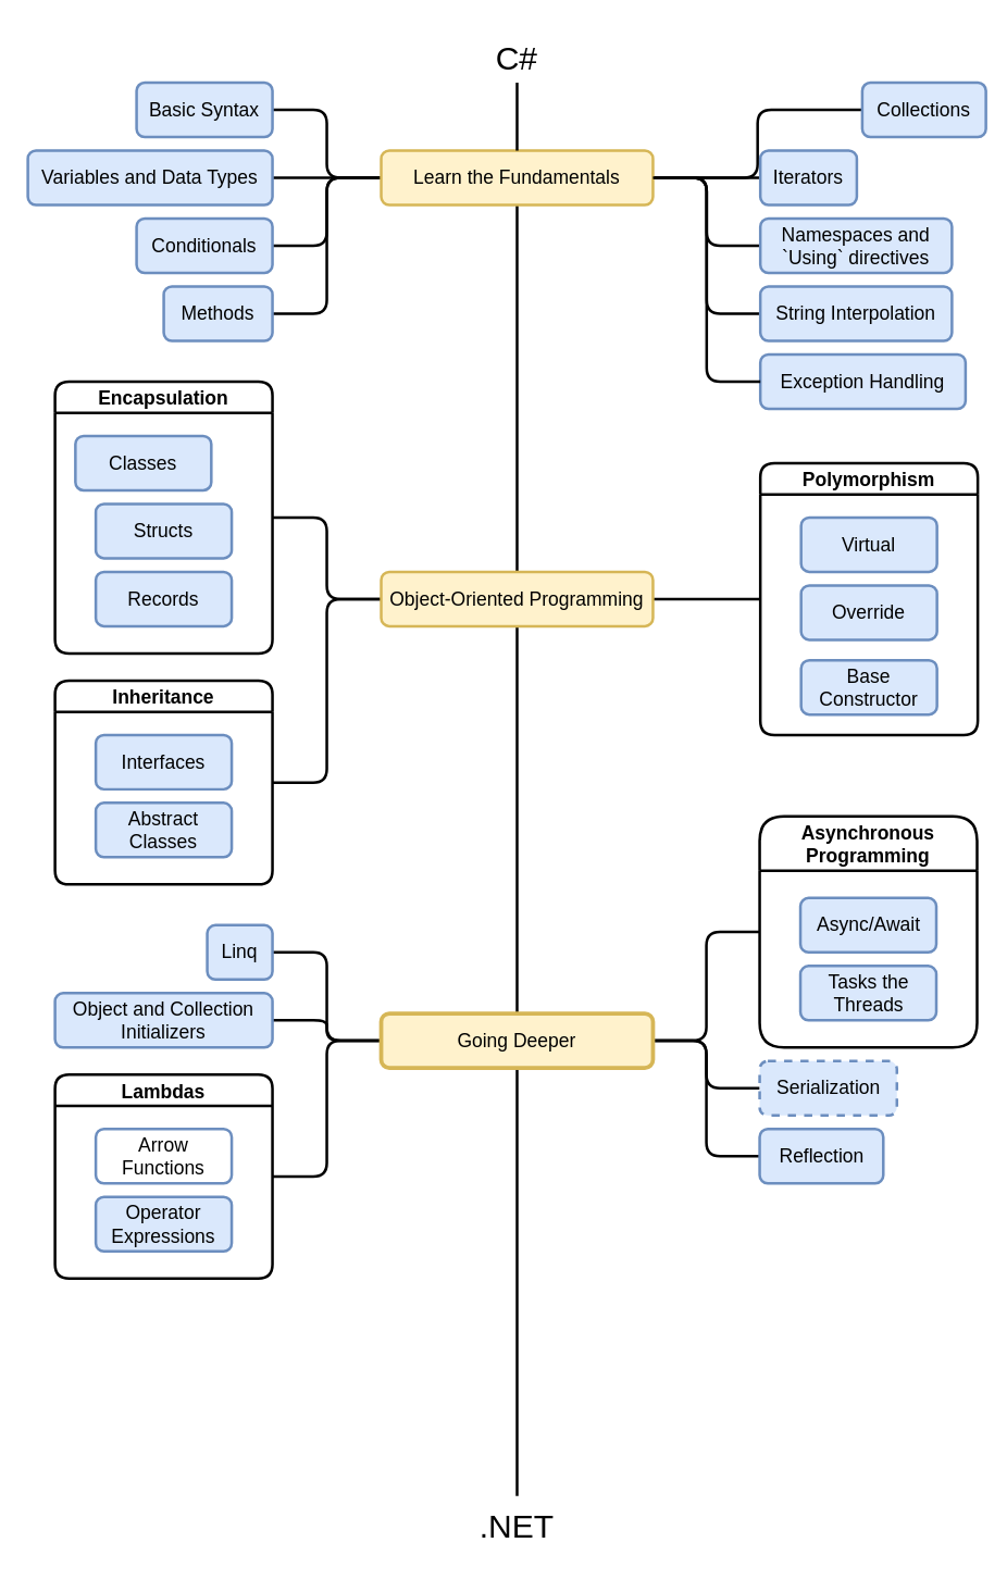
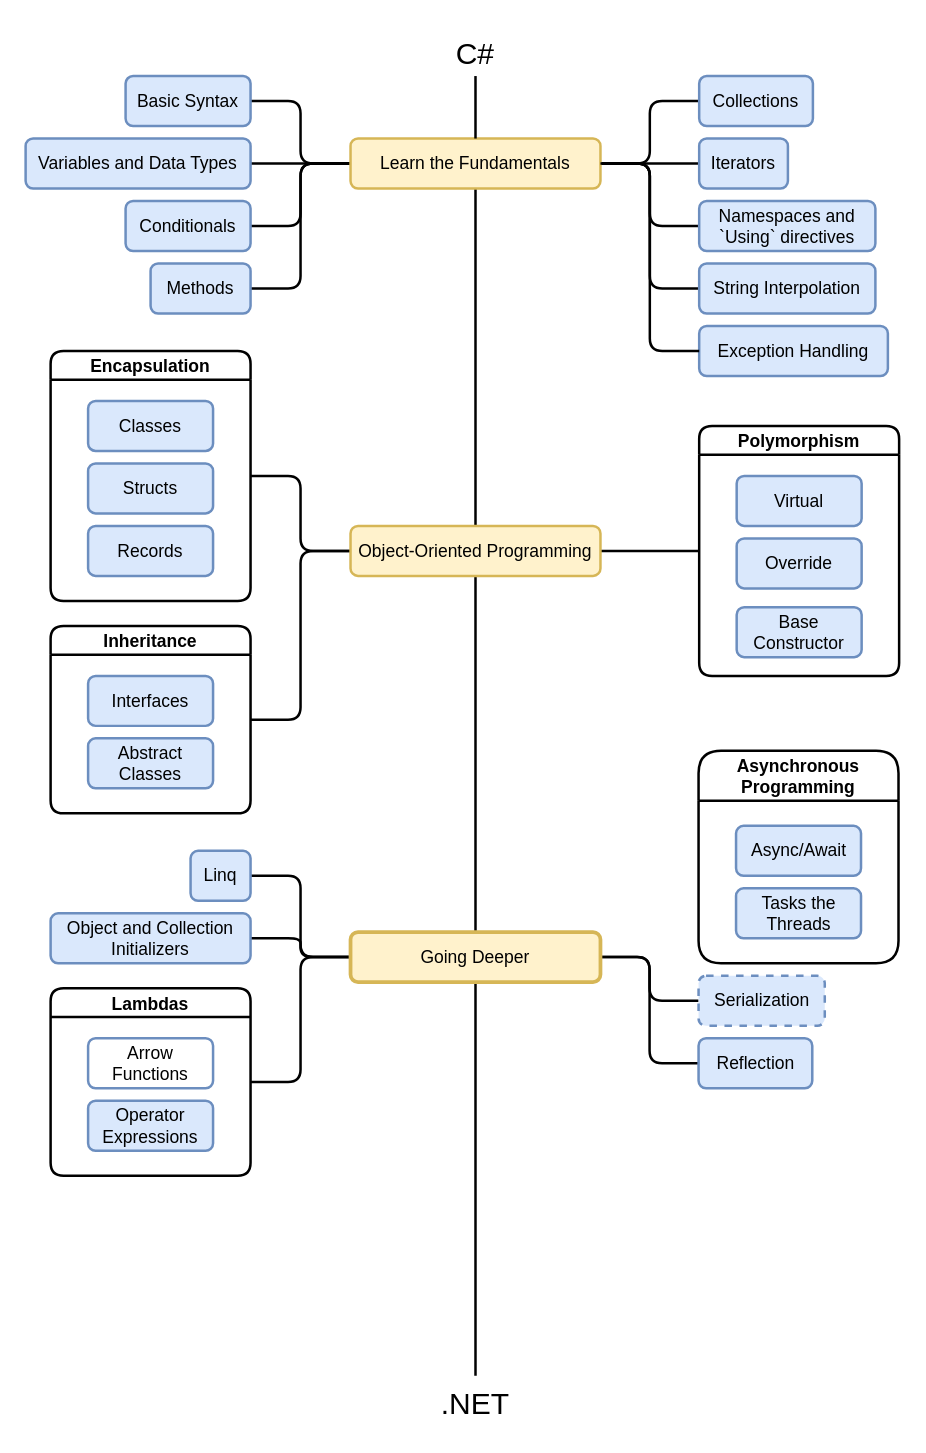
  <mxCell id="0" />
  <mxCell id="1" parent="0" />
  <mxCell id="2" style="edgeStyle=orthogonalEdgeStyle;rounded=1;orthogonalLoop=1;jettySize=auto;html=1;exitX=0;exitY=0.5;exitDx=0;exitDy=0;entryX=1;entryY=0.5;entryDx=0;entryDy=0;fontSize=14;endArrow=none;endFill=0;strokeWidth=2;" parent="1" source="11" target="14" edge="1"><mxGeometry relative="1" as="geometry"><mxPoint x="271" y="130" as="sourcePoint" /></mxGeometry></mxCell>
  <mxCell id="3" style="edgeStyle=orthogonalEdgeStyle;rounded=1;orthogonalLoop=1;jettySize=auto;html=1;exitX=0;exitY=0.5;exitDx=0;exitDy=0;entryX=1;entryY=0.5;entryDx=0;entryDy=0;fontSize=14;endArrow=none;endFill=0;strokeWidth=2;" parent="1" source="11" target="15" edge="1"><mxGeometry relative="1" as="geometry"><mxPoint x="271" y="130" as="sourcePoint" /></mxGeometry></mxCell>
  <mxCell id="4" style="edgeStyle=orthogonalEdgeStyle;rounded=1;orthogonalLoop=1;jettySize=auto;html=1;exitX=0;exitY=0.5;exitDx=0;exitDy=0;entryX=1;entryY=0.5;entryDx=0;entryDy=0;fontSize=14;endArrow=none;endFill=0;strokeWidth=2;" parent="1" source="11" target="16" edge="1"><mxGeometry relative="1" as="geometry"><mxPoint x="271" y="130" as="sourcePoint" /></mxGeometry></mxCell>
  <mxCell id="5" style="edgeStyle=orthogonalEdgeStyle;rounded=1;orthogonalLoop=1;jettySize=auto;html=1;exitX=0;exitY=0.5;exitDx=0;exitDy=0;entryX=1;entryY=0.5;entryDx=0;entryDy=0;fontSize=14;endArrow=none;endFill=0;strokeWidth=2;" parent="1" source="11" target="17" edge="1"><mxGeometry relative="1" as="geometry"><mxPoint x="271" y="130" as="sourcePoint" /></mxGeometry></mxCell>
  <mxCell id="6" style="edgeStyle=orthogonalEdgeStyle;rounded=1;orthogonalLoop=1;jettySize=auto;html=1;exitX=1;exitY=0.5;exitDx=0;exitDy=0;entryX=0;entryY=0.5;entryDx=0;entryDy=0;fontSize=14;endArrow=none;endFill=0;strokeWidth=2;" parent="1" source="11" target="19" edge="1"><mxGeometry relative="1" as="geometry" /></mxCell>
  <mxCell id="7" style="edgeStyle=orthogonalEdgeStyle;rounded=1;orthogonalLoop=1;jettySize=auto;html=1;exitX=1;exitY=0.5;exitDx=0;exitDy=0;fontSize=14;endArrow=none;endFill=0;strokeWidth=2;" parent="1" source="11" target="20" edge="1"><mxGeometry relative="1" as="geometry" /></mxCell>
  <mxCell id="8" style="edgeStyle=orthogonalEdgeStyle;rounded=1;orthogonalLoop=1;jettySize=auto;html=1;exitX=1;exitY=0.5;exitDx=0;exitDy=0;entryX=0;entryY=0.5;entryDx=0;entryDy=0;fontSize=14;endArrow=none;endFill=0;strokeWidth=2;" parent="1" source="11" target="18" edge="1"><mxGeometry relative="1" as="geometry" /></mxCell>
  <mxCell id="9" style="edgeStyle=orthogonalEdgeStyle;rounded=1;orthogonalLoop=1;jettySize=auto;html=1;exitX=1;exitY=0.5;exitDx=0;exitDy=0;entryX=0;entryY=0.5;entryDx=0;entryDy=0;fontSize=14;endArrow=none;endFill=0;strokeWidth=2;" parent="1" source="11" target="21" edge="1"><mxGeometry relative="1" as="geometry" /></mxCell>
  <mxCell id="10" style="edgeStyle=orthogonalEdgeStyle;rounded=1;orthogonalLoop=1;jettySize=auto;html=1;exitX=0.5;exitY=1;exitDx=0;exitDy=0;fontSize=14;endArrow=none;endFill=0;strokeWidth=2;" parent="1" source="11" target="28" edge="1"><mxGeometry relative="1" as="geometry" /></mxCell>
  <mxCell id="11" value="&lt;font style=&quot;font-size: 14px;&quot;&gt;Learn the Fundamentals&lt;/font&gt;" style="rounded=1;whiteSpace=wrap;html=1;fillColor=#fff2cc;strokeColor=#d6b656;strokeWidth=2;fontSize=14;" parent="1" vertex="1"><mxGeometry x="280" y="110" width="200" height="40" as="geometry" /></mxCell>
  <mxCell id="12" style="edgeStyle=orthogonalEdgeStyle;rounded=1;orthogonalLoop=1;jettySize=auto;html=1;exitX=0.5;exitY=1;exitDx=0;exitDy=0;entryX=0.5;entryY=0;entryDx=0;entryDy=0;fontSize=14;endArrow=none;endFill=0;strokeWidth=2;" parent="1" source="13" target="11" edge="1"><mxGeometry relative="1" as="geometry" /></mxCell>
  <mxCell id="13" value="&lt;div style=&quot;font-size: 24px;&quot;&gt;&lt;font style=&quot;font-size: 24px;&quot;&gt;C#&lt;/font&gt;&lt;/div&gt;" style="text;html=1;strokeColor=none;fillColor=none;align=center;verticalAlign=bottom;whiteSpace=wrap;rounded=0;fontSize=24;" parent="1" vertex="1"><mxGeometry x="350" y="20" width="60" height="40" as="geometry" /></mxCell>
  <mxCell id="14" value="&lt;div style=&quot;font-size: 14px;&quot;&gt;Basic Syntax&lt;/div&gt;" style="rounded=1;whiteSpace=wrap;html=1;fillColor=#dae8fc;strokeColor=#6c8ebf;strokeWidth=2;fontSize=14;" parent="1" vertex="1"><mxGeometry x="100" y="60" width="100" height="40" as="geometry" /></mxCell>
  <mxCell id="15" value="Variables and Data Types" style="rounded=1;whiteSpace=wrap;html=1;fillColor=#dae8fc;strokeColor=#6c8ebf;strokeWidth=2;fontSize=14;" parent="1" vertex="1"><mxGeometry x="20" y="110" width="180" height="40" as="geometry" /></mxCell>
  <mxCell id="16" value="&lt;div style=&quot;font-size: 14px;&quot;&gt;Conditionals&lt;/div&gt;" style="rounded=1;whiteSpace=wrap;html=1;fillColor=#dae8fc;strokeColor=#6c8ebf;strokeWidth=2;fontSize=14;" parent="1" vertex="1"><mxGeometry x="100" y="160" width="100" height="40" as="geometry" /></mxCell>
  <mxCell id="17" value="Methods" style="rounded=1;whiteSpace=wrap;html=1;fillColor=#dae8fc;strokeColor=#6c8ebf;strokeWidth=2;fontSize=14;" parent="1" vertex="1"><mxGeometry x="120" y="210" width="80" height="40" as="geometry" /></mxCell>
  <mxCell id="18" value="Namespaces and `Using` directives" style="rounded=1;whiteSpace=wrap;html=1;fillColor=#dae8fc;strokeColor=#6c8ebf;strokeWidth=2;fontSize=14;" parent="1" vertex="1"><mxGeometry x="559" y="160" width="141" height="40" as="geometry" /></mxCell>
- <mxCell id="19" value="&lt;div style=&quot;font-size: 14px;&quot;&gt;Collections&lt;/div&gt;" style="rounded=1;whiteSpace=wrap;html=1;fillColor=#dae8fc;strokeColor=#6c8ebf;strokeWidth=2;fontSize=14;" parent="1" vertex="1"><mxGeometry x="634" y="60" width="91" height="40" as="geometry" /></mxCell>
+ <mxCell id="19" value="&lt;div style=&quot;font-size: 14px;&quot;&gt;Collections&lt;/div&gt;" style="rounded=1;whiteSpace=wrap;html=1;fillColor=#dae8fc;strokeColor=#6c8ebf;strokeWidth=2;fontSize=14;" parent="1" vertex="1"><mxGeometry x="559" y="60" width="91" height="40" as="geometry" /></mxCell>
  <mxCell id="20" value="&lt;div style=&quot;font-size: 14px;&quot;&gt;Iterators&lt;/div&gt;" style="rounded=1;whiteSpace=wrap;html=1;fillColor=#dae8fc;strokeColor=#6c8ebf;strokeWidth=2;fontSize=14;" parent="1" vertex="1"><mxGeometry x="559" y="110" width="71" height="40" as="geometry" /></mxCell>
  <mxCell id="21" value="&lt;div style=&quot;font-size: 14px;&quot;&gt;String Interpolation&lt;br style=&quot;font-size: 14px;&quot;&gt;&lt;/div&gt;" style="rounded=1;whiteSpace=wrap;html=1;fillColor=#dae8fc;strokeColor=#6c8ebf;strokeWidth=2;fontSize=14;" parent="1" vertex="1"><mxGeometry x="559" y="210" width="141" height="40" as="geometry" /></mxCell>
  <mxCell id="22" value="&lt;div style=&quot;font-size: 14px;&quot;&gt;Exception Handling&lt;br style=&quot;font-size: 14px;&quot;&gt;&lt;/div&gt;" style="rounded=1;whiteSpace=wrap;html=1;fillColor=#dae8fc;strokeColor=#6c8ebf;strokeWidth=2;fontSize=14;" parent="1" vertex="1"><mxGeometry x="559" y="260" width="151" height="40" as="geometry" /></mxCell>
  <mxCell id="23" style="edgeStyle=orthogonalEdgeStyle;rounded=1;orthogonalLoop=1;jettySize=auto;html=1;exitX=1;exitY=0.5;exitDx=0;exitDy=0;entryX=0;entryY=0.5;entryDx=0;entryDy=0;fontSize=14;endArrow=none;endFill=0;strokeWidth=2;" parent="1" source="11" target="22" edge="1"><mxGeometry relative="1" as="geometry"><mxPoint x="490" y="140" as="sourcePoint" /><mxPoint x="569" y="240" as="targetPoint" /></mxGeometry></mxCell>
  <mxCell id="24" style="edgeStyle=orthogonalEdgeStyle;rounded=1;orthogonalLoop=1;jettySize=auto;html=1;exitX=0;exitY=0.5;exitDx=0;exitDy=0;fontSize=14;endArrow=none;endFill=0;strokeWidth=2;" parent="1" source="28" target="29" edge="1"><mxGeometry relative="1" as="geometry" /></mxCell>
  <mxCell id="25" style="edgeStyle=orthogonalEdgeStyle;rounded=1;orthogonalLoop=1;jettySize=auto;html=1;exitX=1;exitY=0.5;exitDx=0;exitDy=0;entryX=0;entryY=0.5;entryDx=0;entryDy=0;fontSize=14;endArrow=none;endFill=0;strokeWidth=2;" parent="1" source="28" target="36" edge="1"><mxGeometry relative="1" as="geometry" /></mxCell>
  <mxCell id="26" style="edgeStyle=orthogonalEdgeStyle;rounded=1;orthogonalLoop=1;jettySize=auto;html=1;exitX=0;exitY=0.5;exitDx=0;exitDy=0;entryX=1;entryY=0.5;entryDx=0;entryDy=0;fontSize=14;endArrow=none;endFill=0;strokeWidth=2;" parent="1" source="28" target="33" edge="1"><mxGeometry relative="1" as="geometry" /></mxCell>
  <mxCell id="27" style="edgeStyle=orthogonalEdgeStyle;rounded=1;orthogonalLoop=1;jettySize=auto;html=1;exitX=0.5;exitY=1;exitDx=0;exitDy=0;fontSize=24;endArrow=none;endFill=0;strokeWidth=2;" edge="1" parent="1" source="28" target="47"><mxGeometry relative="1" as="geometry" /></mxCell>
  <mxCell id="28" value="&lt;div style=&quot;font-size: 14px&quot;&gt;&lt;font style=&quot;font-size: 14px&quot;&gt;Object-Oriented Programming&lt;/font&gt;&lt;/div&gt;" style="rounded=1;whiteSpace=wrap;html=1;fillColor=#fff2cc;strokeColor=#d6b656;strokeWidth=2;" parent="1" vertex="1"><mxGeometry x="280" y="420" width="200" height="40" as="geometry" /></mxCell>
  <mxCell id="29" value="Encapsulation" style="swimlane;rounded=1;fontSize=14;strokeWidth=2;" parent="1" vertex="1"><mxGeometry x="40" y="280" width="160" height="200" as="geometry" /></mxCell>
- <mxCell id="30" value="Classes" style="rounded=1;whiteSpace=wrap;html=1;fillColor=#dae8fc;strokeColor=#6c8ebf;strokeWidth=2;fontSize=14;" parent="29" vertex="1"><mxGeometry x="15" y="40" width="100" height="40" as="geometry" /></mxCell>
+ <mxCell id="30" value="Classes" style="rounded=1;whiteSpace=wrap;html=1;fillColor=#dae8fc;strokeColor=#6c8ebf;strokeWidth=2;fontSize=14;" parent="29" vertex="1"><mxGeometry x="30" y="40" width="100" height="40" as="geometry" /></mxCell>
  <mxCell id="31" value="Structs" style="rounded=1;whiteSpace=wrap;html=1;fillColor=#dae8fc;strokeColor=#6c8ebf;strokeWidth=2;fontSize=14;" parent="29" vertex="1"><mxGeometry x="30" y="90" width="100" height="40" as="geometry" /></mxCell>
  <mxCell id="32" value="Records" style="rounded=1;whiteSpace=wrap;html=1;fillColor=#dae8fc;strokeColor=#6c8ebf;strokeWidth=2;fontSize=14;" parent="29" vertex="1"><mxGeometry x="30" y="140" width="100" height="40" as="geometry" /></mxCell>
  <mxCell id="33" value="Inheritance" style="swimlane;rounded=1;fontSize=14;strokeWidth=2;" parent="1" vertex="1"><mxGeometry x="40" y="500" width="160" height="150" as="geometry" /></mxCell>
  <mxCell id="34" value="Interfaces" style="rounded=1;whiteSpace=wrap;html=1;fillColor=#dae8fc;strokeColor=#6c8ebf;strokeWidth=2;fontSize=14;" parent="33" vertex="1"><mxGeometry x="30" y="40" width="100" height="40" as="geometry" /></mxCell>
  <mxCell id="35" value="Abstract Classes" style="rounded=1;whiteSpace=wrap;html=1;fillColor=#dae8fc;strokeColor=#6c8ebf;strokeWidth=2;fontSize=14;" parent="33" vertex="1"><mxGeometry x="30" y="90" width="100" height="40" as="geometry" /></mxCell>
  <mxCell id="36" value="Polymorphism" style="swimlane;rounded=1;fontSize=14;strokeWidth=2;" parent="1" vertex="1"><mxGeometry x="559" y="340" width="160" height="200" as="geometry" /></mxCell>
  <mxCell id="37" value="Virtual" style="rounded=1;whiteSpace=wrap;html=1;fillColor=#dae8fc;strokeColor=#6c8ebf;strokeWidth=2;fontSize=14;" parent="36" vertex="1"><mxGeometry x="30" y="40" width="100" height="40" as="geometry" /></mxCell>
  <mxCell id="38" value="Override" style="rounded=1;whiteSpace=wrap;html=1;fillColor=#dae8fc;strokeColor=#6c8ebf;strokeWidth=2;fontSize=14;" parent="36" vertex="1"><mxGeometry x="30" y="90" width="100" height="40" as="geometry" /></mxCell>
  <mxCell id="39" value="Base Constructor" style="rounded=1;whiteSpace=wrap;html=1;fillColor=#dae8fc;strokeColor=#6c8ebf;strokeWidth=2;fontSize=14;" parent="36" vertex="1"><mxGeometry x="30" y="145" width="100" height="40" as="geometry" /></mxCell>
  <mxCell id="40" style="edgeStyle=orthogonalEdgeStyle;rounded=1;orthogonalLoop=1;jettySize=auto;html=1;exitX=0;exitY=0.5;exitDx=0;exitDy=0;fontSize=24;endArrow=none;endFill=0;strokeWidth=2;" edge="1" parent="1" source="47" target="48"><mxGeometry relative="1" as="geometry"><Array as="points"><mxPoint x="240" y="765" /><mxPoint x="240" y="700" /></Array></mxGeometry></mxCell>
  <mxCell id="41" style="edgeStyle=orthogonalEdgeStyle;rounded=1;orthogonalLoop=1;jettySize=auto;html=1;exitX=0;exitY=0.5;exitDx=0;exitDy=0;entryX=1;entryY=0.5;entryDx=0;entryDy=0;fontSize=24;endArrow=none;endFill=0;strokeWidth=2;" edge="1" parent="1" source="47" target="49"><mxGeometry relative="1" as="geometry" /></mxCell>
  <mxCell id="42" style="edgeStyle=orthogonalEdgeStyle;rounded=1;orthogonalLoop=1;jettySize=auto;html=1;exitX=0;exitY=0.5;exitDx=0;exitDy=0;entryX=1;entryY=0.5;entryDx=0;entryDy=0;fontSize=24;endArrow=none;endFill=0;strokeWidth=2;" edge="1" parent="1" source="47" target="50"><mxGeometry relative="1" as="geometry" /></mxCell>
  <mxCell id="43" style="edgeStyle=orthogonalEdgeStyle;rounded=1;orthogonalLoop=1;jettySize=auto;html=1;exitX=1;exitY=0.5;exitDx=0;exitDy=0;entryX=0;entryY=0.5;entryDx=0;entryDy=0;fontSize=24;endArrow=none;endFill=0;strokeWidth=2;" edge="1" parent="1" source="47" target="56"><mxGeometry relative="1" as="geometry" /></mxCell>
  <mxCell id="44" style="edgeStyle=orthogonalEdgeStyle;rounded=1;orthogonalLoop=1;jettySize=auto;html=1;exitX=1;exitY=0.5;exitDx=0;exitDy=0;entryX=0;entryY=0.5;entryDx=0;entryDy=0;fontSize=24;endArrow=none;endFill=0;strokeWidth=2;" edge="1" parent="1" source="47" target="57"><mxGeometry relative="1" as="geometry" /></mxCell>
  <mxCell id="45" style="edgeStyle=orthogonalEdgeStyle;rounded=1;orthogonalLoop=1;jettySize=auto;html=1;exitX=0.5;exitY=1;exitDx=0;exitDy=0;entryX=0.5;entryY=0;entryDx=0;entryDy=0;fontSize=14;endArrow=none;endFill=0;strokeWidth=2;" edge="1" parent="1" source="47" target="58"><mxGeometry relative="1" as="geometry"><mxPoint x="380.5" y="1100" as="targetPoint" /></mxGeometry></mxCell>
- <mxCell id="46" style="edgeStyle=orthogonalEdgeStyle;rounded=1;orthogonalLoop=1;jettySize=auto;html=1;exitX=1;exitY=0.5;exitDx=0;exitDy=0;fontSize=14;endArrow=none;endFill=0;strokeWidth=2;entryX=0;entryY=0.5;entryDx=0;entryDy=0;" edge="1" parent="1" source="47" target="53"><mxGeometry relative="1" as="geometry" /></mxCell>
  <mxCell id="47" value="&lt;font style=&quot;font-size: 14px&quot;&gt;Going Deeper&lt;/font&gt;" style="rounded=1;whiteSpace=wrap;html=1;fillColor=#fff2cc;strokeColor=#d6b656;strokeWidth=3;" vertex="1" parent="1"><mxGeometry x="280" y="745" width="200" height="40" as="geometry" /></mxCell>
  <mxCell id="48" value="Linq" style="rounded=1;whiteSpace=wrap;html=1;fillColor=#dae8fc;strokeColor=#6c8ebf;strokeWidth=2;fontSize=14;" vertex="1" parent="1"><mxGeometry x="152" y="680" width="48" height="40" as="geometry" /></mxCell>
  <mxCell id="49" value="Object and Collection Initializers" style="rounded=1;whiteSpace=wrap;html=1;fillColor=#dae8fc;strokeColor=#6c8ebf;strokeWidth=2;fontSize=14;" vertex="1" parent="1"><mxGeometry x="40" y="730" width="160" height="40" as="geometry" /></mxCell>
  <mxCell id="50" value="Lambdas" style="swimlane;rounded=1;fontSize=14;strokeWidth=2;" vertex="1" parent="1"><mxGeometry x="40" y="790" width="160" height="150" as="geometry" /></mxCell>
  <mxCell id="51" value="Operator Expressions" style="rounded=1;whiteSpace=wrap;html=1;fillColor=#dae8fc;strokeColor=#6c8ebf;strokeWidth=2;fontSize=14;" vertex="1" parent="50"><mxGeometry x="30" y="90" width="100" height="40" as="geometry" /></mxCell>
  <mxCell id="52" value="Arrow Functions" style="rounded=1;whiteSpace=wrap;html=1;fillColor=#ffffff;strokeColor=#6c8ebf;strokeWidth=2;fontSize=14;" vertex="1" parent="50"><mxGeometry x="30" y="40" width="100" height="40" as="geometry" /></mxCell>
  <mxCell id="53" value="Asynchronous &#10;Programming" style="swimlane;rounded=1;fontSize=14;strokeWidth=2;startSize=40;" vertex="1" parent="1"><mxGeometry x="558.5" y="600" width="160" height="170" as="geometry" /></mxCell>
  <mxCell id="54" value="Tasks the Threads" style="rounded=1;whiteSpace=wrap;html=1;fillColor=#dae8fc;strokeColor=#6c8ebf;strokeWidth=2;fontSize=14;" vertex="1" parent="53"><mxGeometry x="30" y="110" width="100" height="40" as="geometry" /></mxCell>
  <mxCell id="55" value="Async/Await" style="rounded=1;whiteSpace=wrap;html=1;fillColor=#dae8fc;strokeColor=#6c8ebf;strokeWidth=2;fontSize=14;" vertex="1" parent="53"><mxGeometry x="30" y="60" width="100" height="40" as="geometry" /></mxCell>
  <mxCell id="56" value="Serialization" style="rounded=1;whiteSpace=wrap;html=1;fillColor=#dae8fc;strokeColor=#6c8ebf;strokeWidth=2;fontSize=14;dashed=1;" vertex="1" parent="1"><mxGeometry x="558.5" y="780" width="101" height="40" as="geometry" /></mxCell>
  <mxCell id="57" value="Reflection" style="rounded=1;whiteSpace=wrap;html=1;fillColor=#dae8fc;strokeColor=#6c8ebf;strokeWidth=2;fontSize=14;" vertex="1" parent="1"><mxGeometry x="558.5" y="830" width="91" height="40" as="geometry" /></mxCell>
  <mxCell id="58" value="&lt;div&gt;.NET&lt;/div&gt;" style="text;html=1;strokeColor=none;fillColor=none;align=center;verticalAlign=bottom;whiteSpace=wrap;rounded=0;fontSize=24;" vertex="1" parent="1"><mxGeometry x="350" y="1100" width="60" height="40" as="geometry" /></mxCell>
